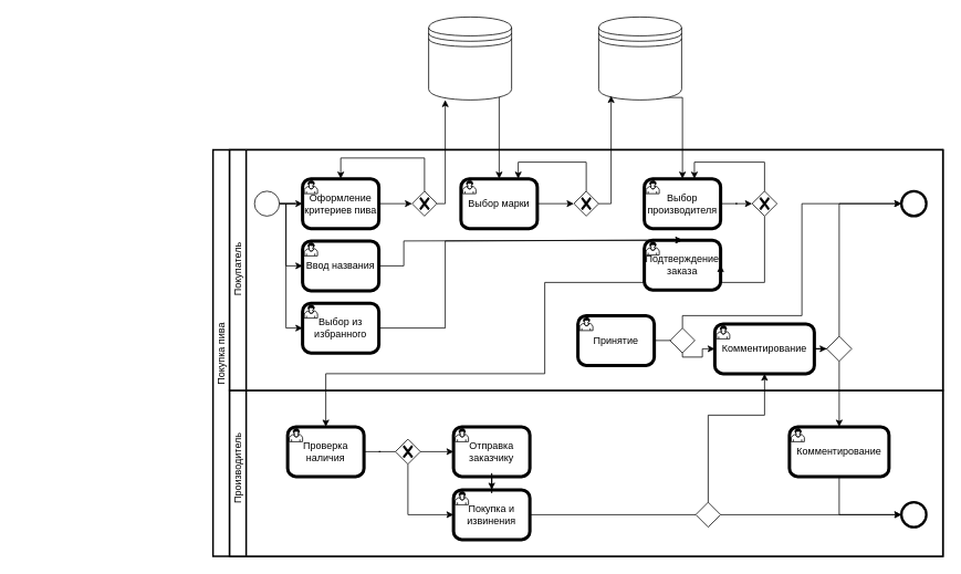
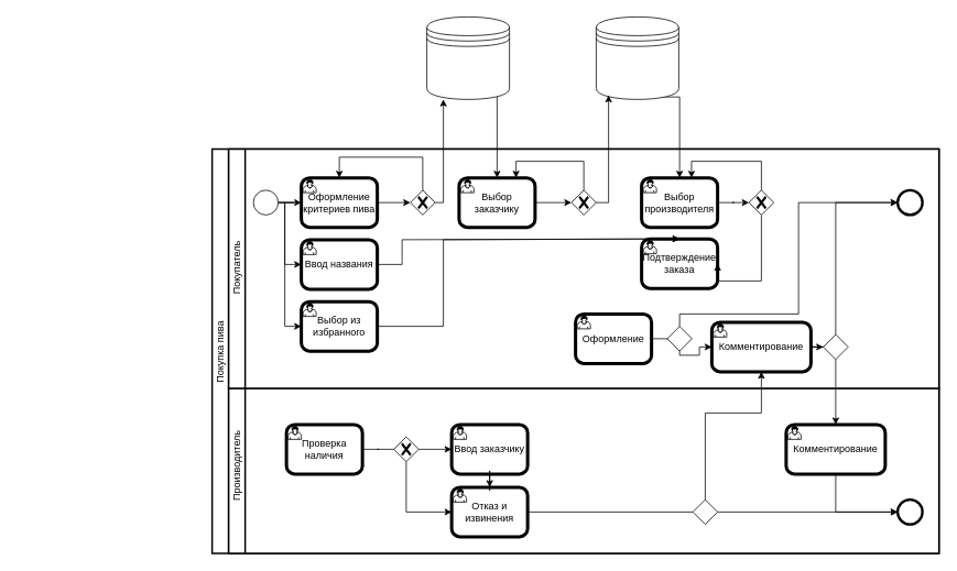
  <mxCell id="0" />
  <mxCell id="1" parent="0" />
  <mxCell id="2" value="" style="swimlane;html=1;startSize=20;fontStyle=0;collapsible=0;horizontal=0;swimlaneLine=1;swimlaneFillColor=#ffffff;strokeWidth=2;whiteSpace=wrap;" vertex="1" parent="1"><mxGeometry x="256" y="180" width="880" height="490" as="geometry" /></mxCell>
  <mxCell id="3" value="Покупка пива" style="text;html=1;strokeColor=none;fillColor=none;align=center;verticalAlign=middle;whiteSpace=wrap;rounded=0;rotation=-90;" vertex="1" parent="2"><mxGeometry x="-235.62" y="235.63" width="491.25" height="20" as="geometry" /></mxCell>
  <mxCell id="4" value="" style="swimlane;html=1;startSize=20;fontStyle=0;collapsible=0;horizontal=0;swimlaneLine=1;swimlaneFillColor=#ffffff;strokeWidth=2;whiteSpace=wrap;" vertex="1" parent="2"><mxGeometry x="20" y="290" width="860" height="200" as="geometry" /></mxCell>
  <mxCell id="5" value="Производитель" style="text;html=1;strokeColor=none;fillColor=none;align=center;verticalAlign=middle;whiteSpace=wrap;rounded=0;rotation=-90;" vertex="1" parent="4"><mxGeometry x="-86" y="84" width="193" height="20" as="geometry" /></mxCell>
  <mxCell id="6" style="edgeStyle=orthogonalEdgeStyle;rounded=0;orthogonalLoop=1;jettySize=auto;html=1;startArrow=none;" edge="1" parent="4" source="10" target="8"><mxGeometry relative="1" as="geometry" /></mxCell>
  <mxCell id="7" value="Проверка наличия" style="points=[[0.25,0,0],[0.5,0,0],[0.75,0,0],[1,0.25,0],[1,0.5,0],[1,0.75,0],[0.75,1,0],[0.5,1,0],[0.25,1,0],[0,0.75,0],[0,0.5,0],[0,0.25,0]];shape=mxgraph.bpmn.task;whiteSpace=wrap;rectStyle=rounded;size=10;html=1;bpmnShapeType=call;taskMarker=user;" vertex="1" parent="4"><mxGeometry x="70" y="44" width="92" height="60" as="geometry" /></mxCell>
- <mxCell id="8" value="Отправка заказчику" style="points=[[0.25,0,0],[0.5,0,0],[0.75,0,0],[1,0.25,0],[1,0.5,0],[1,0.75,0],[0.75,1,0],[0.5,1,0],[0.25,1,0],[0,0.75,0],[0,0.5,0],[0,0.25,0]];shape=mxgraph.bpmn.task;whiteSpace=wrap;rectStyle=rounded;size=10;html=1;bpmnShapeType=call;taskMarker=user;" vertex="1" parent="4"><mxGeometry x="270" y="44" width="92" height="60" as="geometry" /></mxCell>
+ <mxCell id="8" value="Ввод заказчику" style="points=[[0.25,0,0],[0.5,0,0],[0.75,0,0],[1,0.25,0],[1,0.5,0],[1,0.75,0],[0.75,1,0],[0.5,1,0],[0.25,1,0],[0,0.75,0],[0,0.5,0],[0,0.25,0]];shape=mxgraph.bpmn.task;whiteSpace=wrap;rectStyle=rounded;size=10;html=1;bpmnShapeType=call;taskMarker=user;" vertex="1" parent="4"><mxGeometry x="270" y="44" width="92" height="60" as="geometry" /></mxCell>
  <mxCell id="9" style="edgeStyle=orthogonalEdgeStyle;rounded=0;orthogonalLoop=1;jettySize=auto;html=1;entryX=0;entryY=0.5;entryDx=0;entryDy=0;entryPerimeter=0;" edge="1" parent="4" source="10" target="13"><mxGeometry relative="1" as="geometry"><Array as="points"><mxPoint x="215" y="150" /></Array></mxGeometry></mxCell>
  <mxCell id="10" value="" style="points=[[0.25,0.25,0],[0.5,0,0],[0.75,0.25,0],[1,0.5,0],[0.75,0.75,0],[0.5,1,0],[0.25,0.75,0],[0,0.5,0]];shape=mxgraph.bpmn.gateway2;html=1;verticalLabelPosition=bottom;labelBackgroundColor=#ffffff;verticalAlign=top;align=center;perimeter=rhombusPerimeter;outlineConnect=0;outline=none;symbol=none;gwType=exclusive;" vertex="1" parent="4"><mxGeometry x="200" y="59" width="30" height="30" as="geometry" /></mxCell>
  <mxCell id="11" value="" style="edgeStyle=orthogonalEdgeStyle;rounded=0;orthogonalLoop=1;jettySize=auto;html=1;endArrow=none;" edge="1" parent="4" source="7" target="10"><mxGeometry relative="1" as="geometry"><mxPoint x="262.0" y="384" as="sourcePoint" /><mxPoint x="370" y="384" as="targetPoint" /></mxGeometry></mxCell>
  <mxCell id="12" style="edgeStyle=orthogonalEdgeStyle;rounded=0;orthogonalLoop=1;jettySize=auto;html=1;startArrow=none;" edge="1" parent="4" source="18" target="14"><mxGeometry relative="1" as="geometry" /></mxCell>
- <mxCell id="13" value="Покупка и извинения" style="points=[[0.25,0,0],[0.5,0,0],[0.75,0,0],[1,0.25,0],[1,0.5,0],[1,0.75,0],[0.75,1,0],[0.5,1,0],[0.25,1,0],[0,0.75,0],[0,0.5,0],[0,0.25,0]];shape=mxgraph.bpmn.task;whiteSpace=wrap;rectStyle=rounded;size=10;html=1;bpmnShapeType=call;taskMarker=user;" vertex="1" parent="4"><mxGeometry x="270" y="120" width="92" height="60" as="geometry" /></mxCell>
+ <mxCell id="13" value="Отказ и извинения" style="points=[[0.25,0,0],[0.5,0,0],[0.75,0,0],[1,0.25,0],[1,0.5,0],[1,0.75,0],[0.75,1,0],[0.5,1,0],[0.25,1,0],[0,0.75,0],[0,0.5,0],[0,0.25,0]];shape=mxgraph.bpmn.task;whiteSpace=wrap;rectStyle=rounded;size=10;html=1;bpmnShapeType=call;taskMarker=user;" vertex="1" parent="4"><mxGeometry x="270" y="120" width="92" height="60" as="geometry" /></mxCell>
  <mxCell id="14" value="" style="points=[[0.145,0.145,0],[0.5,0,0],[0.855,0.145,0],[1,0.5,0],[0.855,0.855,0],[0.5,1,0],[0.145,0.855,0],[0,0.5,0]];shape=mxgraph.bpmn.event;html=1;verticalLabelPosition=bottom;labelBackgroundColor=#ffffff;verticalAlign=top;align=center;perimeter=ellipsePerimeter;outlineConnect=0;aspect=fixed;outline=end;symbol=terminate2;" vertex="1" parent="4"><mxGeometry x="810" y="135" width="30" height="30" as="geometry" /></mxCell>
  <mxCell id="15" style="edgeStyle=orthogonalEdgeStyle;rounded=0;orthogonalLoop=1;jettySize=auto;html=1;" edge="1" parent="4" source="16" target="14"><mxGeometry relative="1" as="geometry"><Array as="points"><mxPoint x="735" y="150" /></Array></mxGeometry></mxCell>
  <mxCell id="16" value="Комментирование" style="points=[[0.25,0,0],[0.5,0,0],[0.75,0,0],[1,0.25,0],[1,0.5,0],[1,0.75,0],[0.75,1,0],[0.5,1,0],[0.25,1,0],[0,0.75,0],[0,0.5,0],[0,0.25,0]];shape=mxgraph.bpmn.task;whiteSpace=wrap;rectStyle=rounded;size=10;html=1;bpmnShapeType=call;taskMarker=user;" vertex="1" parent="4"><mxGeometry x="675" y="44" width="120" height="60" as="geometry" /></mxCell>
  <mxCell id="17" value="" style="edgeStyle=orthogonalEdgeStyle;rounded=0;orthogonalLoop=1;jettySize=auto;html=1;endArrow=none;" edge="1" parent="4" source="13" target="18"><mxGeometry relative="1" as="geometry"><mxPoint x="462" y="460" as="sourcePoint" /><mxPoint x="860" y="460" as="targetPoint" /></mxGeometry></mxCell>
  <mxCell id="18" value="" style="points=[[0.25,0.25,0],[0.5,0,0],[0.75,0.25,0],[1,0.5,0],[0.75,0.75,0],[0.5,1,0],[0.25,0.75,0],[0,0.5,0]];shape=mxgraph.bpmn.gateway2;html=1;verticalLabelPosition=bottom;labelBackgroundColor=#ffffff;verticalAlign=top;align=center;perimeter=rhombusPerimeter;outlineConnect=0;outline=none;symbol=none;" vertex="1" parent="4"><mxGeometry x="562" y="135" width="30" height="30" as="geometry" /></mxCell>
  <mxCell id="19" value="" style="swimlane;html=1;startSize=20;fontStyle=0;collapsible=0;horizontal=0;swimlaneLine=1;swimlaneFillColor=#ffffff;strokeWidth=2;whiteSpace=wrap;" vertex="1" parent="2"><mxGeometry x="20" width="860" height="290" as="geometry" /></mxCell>
  <mxCell id="20" value="" style="edgeStyle=orthogonalEdgeStyle;rounded=0;orthogonalLoop=1;jettySize=auto;html=1;" edge="1" parent="19" source="23" target="25"><mxGeometry relative="1" as="geometry" /></mxCell>
  <mxCell id="21" style="edgeStyle=orthogonalEdgeStyle;rounded=0;orthogonalLoop=1;jettySize=auto;html=1;entryX=0;entryY=0.5;entryDx=0;entryDy=0;entryPerimeter=0;" edge="1" parent="19" source="23" target="50"><mxGeometry relative="1" as="geometry"><Array as="points"><mxPoint x="68" y="65" /><mxPoint x="68" y="140" /></Array></mxGeometry></mxCell>
  <mxCell id="22" style="edgeStyle=orthogonalEdgeStyle;rounded=0;orthogonalLoop=1;jettySize=auto;html=1;entryX=0;entryY=0.5;entryDx=0;entryDy=0;entryPerimeter=0;" edge="1" parent="19" source="23" target="52"><mxGeometry relative="1" as="geometry"><Array as="points"><mxPoint x="68" y="65" /><mxPoint x="68" y="215" /></Array></mxGeometry></mxCell>
  <mxCell id="23" value="" style="points=[[0.145,0.145,0],[0.5,0,0],[0.855,0.145,0],[1,0.5,0],[0.855,0.855,0],[0.5,1,0],[0.145,0.855,0],[0,0.5,0]];shape=mxgraph.bpmn.event;html=1;verticalLabelPosition=bottom;labelBackgroundColor=#ffffff;verticalAlign=top;align=center;perimeter=ellipsePerimeter;outlineConnect=0;aspect=fixed;outline=standard;symbol=general;" vertex="1" parent="19"><mxGeometry x="30" y="50" width="30" height="30" as="geometry" /></mxCell>
  <mxCell id="24" style="edgeStyle=orthogonalEdgeStyle;rounded=0;orthogonalLoop=1;jettySize=auto;html=1;entryX=0;entryY=0.5;entryDx=0;entryDy=0;entryPerimeter=0;" edge="1" parent="19" source="25" target="32"><mxGeometry relative="1" as="geometry"><Array as="points"><mxPoint x="180" y="65" /><mxPoint x="180" y="65" /></Array></mxGeometry></mxCell>
  <mxCell id="25" value="Оформление критериев пива" style="points=[[0.25,0,0],[0.5,0,0],[0.75,0,0],[1,0.25,0],[1,0.5,0],[1,0.75,0],[0.75,1,0],[0.5,1,0],[0.25,1,0],[0,0.75,0],[0,0.5,0],[0,0.25,0]];shape=mxgraph.bpmn.task;whiteSpace=wrap;rectStyle=rounded;size=10;html=1;bpmnShapeType=call;taskMarker=user;" vertex="1" parent="19"><mxGeometry x="88" y="35" width="92" height="60" as="geometry" /></mxCell>
  <mxCell id="26" style="edgeStyle=orthogonalEdgeStyle;rounded=0;orthogonalLoop=1;jettySize=auto;html=1;" edge="1" parent="19" source="27" target="35"><mxGeometry relative="1" as="geometry" /></mxCell>
- <mxCell id="27" value="Выбор марки" style="points=[[0.25,0,0],[0.5,0,0],[0.75,0,0],[1,0.25,0],[1,0.5,0],[1,0.75,0],[0.75,1,0],[0.5,1,0],[0.25,1,0],[0,0.75,0],[0,0.5,0],[0,0.25,0]];shape=mxgraph.bpmn.task;whiteSpace=wrap;rectStyle=rounded;size=10;html=1;bpmnShapeType=call;taskMarker=user;" vertex="1" parent="19"><mxGeometry x="279" y="35" width="92" height="60" as="geometry" /></mxCell>
+ <mxCell id="27" value="Выбор заказчику" style="points=[[0.25,0,0],[0.5,0,0],[0.75,0,0],[1,0.25,0],[1,0.5,0],[1,0.75,0],[0.75,1,0],[0.5,1,0],[0.25,1,0],[0,0.75,0],[0,0.5,0],[0,0.25,0]];shape=mxgraph.bpmn.task;whiteSpace=wrap;rectStyle=rounded;size=10;html=1;bpmnShapeType=call;taskMarker=user;" vertex="1" parent="19"><mxGeometry x="279" y="35" width="92" height="60" as="geometry" /></mxCell>
  <mxCell id="28" style="edgeStyle=orthogonalEdgeStyle;rounded=0;orthogonalLoop=1;jettySize=auto;html=1;" edge="1" parent="19" source="29" target="38"><mxGeometry relative="1" as="geometry" /></mxCell>
  <mxCell id="29" value="Выбор производителя" style="points=[[0.25,0,0],[0.5,0,0],[0.75,0,0],[1,0.25,0],[1,0.5,0],[1,0.75,0],[0.75,1,0],[0.5,1,0],[0.25,1,0],[0,0.75,0],[0,0.5,0],[0,0.25,0]];shape=mxgraph.bpmn.task;whiteSpace=wrap;rectStyle=rounded;size=10;html=1;bpmnShapeType=call;taskMarker=user;" vertex="1" parent="19"><mxGeometry x="500" y="35" width="92" height="60" as="geometry" /></mxCell>
  <mxCell id="30" value="Подтверждение заказа" style="points=[[0.25,0,0],[0.5,0,0],[0.75,0,0],[1,0.25,0],[1,0.5,0],[1,0.75,0],[0.75,1,0],[0.5,1,0],[0.25,1,0],[0,0.75,0],[0,0.5,0],[0,0.25,0]];shape=mxgraph.bpmn.task;whiteSpace=wrap;rectStyle=rounded;size=10;html=1;bpmnShapeType=call;taskMarker=user;" vertex="1" parent="19"><mxGeometry x="500" y="109" width="92" height="60" as="geometry" /></mxCell>
  <mxCell id="31" style="edgeStyle=orthogonalEdgeStyle;rounded=0;orthogonalLoop=1;jettySize=auto;html=1;" edge="1" parent="19" source="32" target="25"><mxGeometry relative="1" as="geometry"><Array as="points"><mxPoint x="235" y="10" /><mxPoint x="134" y="10" /></Array></mxGeometry></mxCell>
  <mxCell id="32" value="" style="points=[[0.25,0.25,0],[0.5,0,0],[0.75,0.25,0],[1,0.5,0],[0.75,0.75,0],[0.5,1,0],[0.25,0.75,0],[0,0.5,0]];shape=mxgraph.bpmn.gateway2;html=1;verticalLabelPosition=bottom;labelBackgroundColor=#ffffff;verticalAlign=top;align=center;perimeter=rhombusPerimeter;outlineConnect=0;outline=none;symbol=none;gwType=exclusive;" vertex="1" parent="19"><mxGeometry x="220" y="50" width="30" height="30" as="geometry" /></mxCell>
  <mxCell id="33" value="Покупатель" style="text;html=1;strokeColor=none;fillColor=none;align=center;verticalAlign=middle;whiteSpace=wrap;rounded=0;rotation=-90;" vertex="1" parent="19"><mxGeometry x="-133" y="134" width="287" height="20" as="geometry" /></mxCell>
  <mxCell id="34" style="edgeStyle=orthogonalEdgeStyle;rounded=0;orthogonalLoop=1;jettySize=auto;html=1;entryX=0.75;entryY=0;entryDx=0;entryDy=0;entryPerimeter=0;" edge="1" parent="19" source="35" target="27"><mxGeometry relative="1" as="geometry"><Array as="points"><mxPoint x="430" y="15" /><mxPoint x="348" y="15" /></Array></mxGeometry></mxCell>
  <mxCell id="35" value="" style="points=[[0.25,0.25,0],[0.5,0,0],[0.75,0.25,0],[1,0.5,0],[0.75,0.75,0],[0.5,1,0],[0.25,0.75,0],[0,0.5,0]];shape=mxgraph.bpmn.gateway2;html=1;verticalLabelPosition=bottom;labelBackgroundColor=#ffffff;verticalAlign=top;align=center;perimeter=rhombusPerimeter;outlineConnect=0;outline=none;symbol=none;gwType=exclusive;" vertex="1" parent="19"><mxGeometry x="415" y="50" width="30" height="30" as="geometry" /></mxCell>
  <mxCell id="36" style="edgeStyle=orthogonalEdgeStyle;rounded=0;orthogonalLoop=1;jettySize=auto;html=1;entryX=0.657;entryY=0.001;entryDx=0;entryDy=0;entryPerimeter=0;" edge="1" parent="19" source="38" target="29"><mxGeometry relative="1" as="geometry"><Array as="points"><mxPoint x="645" y="15" /><mxPoint x="560" y="15" /></Array></mxGeometry></mxCell>
  <mxCell id="37" style="edgeStyle=orthogonalEdgeStyle;rounded=0;orthogonalLoop=1;jettySize=auto;html=1;entryX=1;entryY=0.5;entryDx=0;entryDy=0;entryPerimeter=0;" edge="1" parent="19" source="38" target="30"><mxGeometry relative="1" as="geometry"><Array as="points"><mxPoint x="645" y="160" /><mxPoint x="592" y="160" /></Array></mxGeometry></mxCell>
  <mxCell id="38" value="" style="points=[[0.25,0.25,0],[0.5,0,0],[0.75,0.25,0],[1,0.5,0],[0.75,0.75,0],[0.5,1,0],[0.25,0.75,0],[0,0.5,0]];shape=mxgraph.bpmn.gateway2;html=1;verticalLabelPosition=bottom;labelBackgroundColor=#ffffff;verticalAlign=top;align=center;perimeter=rhombusPerimeter;outlineConnect=0;outline=none;symbol=none;gwType=exclusive;" vertex="1" parent="19"><mxGeometry x="630" y="50" width="30" height="30" as="geometry" /></mxCell>
  <mxCell id="39" value="" style="points=[[0.145,0.145,0],[0.5,0,0],[0.855,0.145,0],[1,0.5,0],[0.855,0.855,0],[0.5,1,0],[0.145,0.855,0],[0,0.5,0]];shape=mxgraph.bpmn.event;html=1;verticalLabelPosition=bottom;labelBackgroundColor=#ffffff;verticalAlign=top;align=center;perimeter=ellipsePerimeter;outlineConnect=0;aspect=fixed;outline=end;symbol=terminate2;" vertex="1" parent="19"><mxGeometry x="810" y="50" width="30" height="30" as="geometry" /></mxCell>
  <mxCell id="40" style="edgeStyle=orthogonalEdgeStyle;rounded=0;orthogonalLoop=1;jettySize=auto;html=1;entryX=0;entryY=0.5;entryDx=0;entryDy=0;entryPerimeter=0;startArrow=none;" edge="1" parent="19" source="46" target="39"><mxGeometry relative="1" as="geometry"><Array as="points"><mxPoint x="546" y="200" /><mxPoint x="690" y="200" /><mxPoint x="690" y="65" /></Array></mxGeometry></mxCell>
- <mxCell id="41" value="Принятие" style="points=[[0.25,0,0],[0.5,0,0],[0.75,0,0],[1,0.25,0],[1,0.5,0],[1,0.75,0],[0.75,1,0],[0.5,1,0],[0.25,1,0],[0,0.75,0],[0,0.5,0],[0,0.25,0]];shape=mxgraph.bpmn.task;whiteSpace=wrap;rectStyle=rounded;size=10;html=1;bpmnShapeType=call;taskMarker=user;" vertex="1" parent="19"><mxGeometry x="420" y="200" width="92" height="60" as="geometry" /></mxCell>
+ <mxCell id="41" value="Оформление" style="points=[[0.25,0,0],[0.5,0,0],[0.75,0,0],[1,0.25,0],[1,0.5,0],[1,0.75,0],[0.75,1,0],[0.5,1,0],[0.25,1,0],[0,0.75,0],[0,0.5,0],[0,0.25,0]];shape=mxgraph.bpmn.task;whiteSpace=wrap;rectStyle=rounded;size=10;html=1;bpmnShapeType=call;taskMarker=user;" vertex="1" parent="19"><mxGeometry x="420" y="200" width="92" height="60" as="geometry" /></mxCell>
  <mxCell id="42" style="edgeStyle=orthogonalEdgeStyle;rounded=0;orthogonalLoop=1;jettySize=auto;html=1;" edge="1" parent="19" source="43" target="48"><mxGeometry relative="1" as="geometry" /></mxCell>
  <mxCell id="43" value="Комментирование" style="points=[[0.25,0,0],[0.5,0,0],[0.75,0,0],[1,0.25,0],[1,0.5,0],[1,0.75,0],[0.75,1,0],[0.5,1,0],[0.25,1,0],[0,0.75,0],[0,0.5,0],[0,0.25,0]];shape=mxgraph.bpmn.task;whiteSpace=wrap;rectStyle=rounded;size=10;html=1;bpmnShapeType=call;taskMarker=user;" vertex="1" parent="19"><mxGeometry x="585" y="210" width="120" height="60" as="geometry" /></mxCell>
  <mxCell id="44" value="" style="edgeStyle=orthogonalEdgeStyle;rounded=0;orthogonalLoop=1;jettySize=auto;html=1;entryX=0.5;entryY=1;entryDx=0;entryDy=0;entryPerimeter=0;endArrow=none;" edge="1" parent="19" source="41" target="46"><mxGeometry relative="1" as="geometry"><mxPoint x="692" y="250" as="sourcePoint" /><mxPoint x="885" y="100" as="targetPoint" /><Array as="points"><mxPoint x="546" y="230" /></Array></mxGeometry></mxCell>
  <mxCell id="45" style="edgeStyle=orthogonalEdgeStyle;rounded=0;orthogonalLoop=1;jettySize=auto;html=1;entryX=0;entryY=0.5;entryDx=0;entryDy=0;entryPerimeter=0;" edge="1" parent="19" source="46" target="43"><mxGeometry relative="1" as="geometry"><Array as="points"><mxPoint x="546" y="250" /><mxPoint x="570" y="250" /><mxPoint x="570" y="240" /></Array></mxGeometry></mxCell>
  <mxCell id="46" value="" style="points=[[0.25,0.25,0],[0.5,0,0],[0.75,0.25,0],[1,0.5,0],[0.75,0.75,0],[0.5,1,0],[0.25,0.75,0],[0,0.5,0]];shape=mxgraph.bpmn.gateway2;html=1;verticalLabelPosition=bottom;labelBackgroundColor=#ffffff;verticalAlign=top;align=center;perimeter=rhombusPerimeter;outlineConnect=0;outline=none;symbol=none;" vertex="1" parent="19"><mxGeometry x="531" y="215" width="30" height="30" as="geometry" /></mxCell>
  <mxCell id="47" style="edgeStyle=orthogonalEdgeStyle;rounded=0;orthogonalLoop=1;jettySize=auto;html=1;" edge="1" parent="19" source="48" target="39"><mxGeometry relative="1" as="geometry"><Array as="points"><mxPoint x="735" y="65" /></Array></mxGeometry></mxCell>
  <mxCell id="48" value="" style="points=[[0.25,0.25,0],[0.5,0,0],[0.75,0.25,0],[1,0.5,0],[0.75,0.75,0],[0.5,1,0],[0.25,0.75,0],[0,0.5,0]];shape=mxgraph.bpmn.gateway2;html=1;verticalLabelPosition=bottom;labelBackgroundColor=#ffffff;verticalAlign=top;align=center;perimeter=rhombusPerimeter;outlineConnect=0;outline=none;symbol=none;" vertex="1" parent="19"><mxGeometry x="720" y="225" width="30" height="30" as="geometry" /></mxCell>
  <mxCell id="49" style="edgeStyle=orthogonalEdgeStyle;rounded=0;orthogonalLoop=1;jettySize=auto;html=1;entryX=0.5;entryY=0;entryDx=0;entryDy=0;entryPerimeter=0;" edge="1" parent="19" source="50" target="30"><mxGeometry relative="1" as="geometry"><Array as="points"><mxPoint x="210" y="140" /><mxPoint x="210" y="110" /><mxPoint x="546" y="110" /></Array></mxGeometry></mxCell>
  <mxCell id="50" value="Ввод названия" style="points=[[0.25,0,0],[0.5,0,0],[0.75,0,0],[1,0.25,0],[1,0.5,0],[1,0.75,0],[0.75,1,0],[0.5,1,0],[0.25,1,0],[0,0.75,0],[0,0.5,0],[0,0.25,0]];shape=mxgraph.bpmn.task;whiteSpace=wrap;rectStyle=rounded;size=10;html=1;bpmnShapeType=call;taskMarker=user;" vertex="1" parent="19"><mxGeometry x="88" y="110" width="92" height="60" as="geometry" /></mxCell>
  <mxCell id="51" style="edgeStyle=orthogonalEdgeStyle;rounded=0;orthogonalLoop=1;jettySize=auto;html=1;entryX=0.5;entryY=0;entryDx=0;entryDy=0;entryPerimeter=0;" edge="1" parent="19" source="52" target="30"><mxGeometry relative="1" as="geometry"><Array as="points"><mxPoint x="260" y="215" /><mxPoint x="260" y="110" /><mxPoint x="546" y="110" /></Array></mxGeometry></mxCell>
  <mxCell id="52" value="Выбор из избранного" style="points=[[0.25,0,0],[0.5,0,0],[0.75,0,0],[1,0.25,0],[1,0.5,0],[1,0.75,0],[0.75,1,0],[0.5,1,0],[0.25,1,0],[0,0.75,0],[0,0.5,0],[0,0.25,0]];shape=mxgraph.bpmn.task;whiteSpace=wrap;rectStyle=rounded;size=10;html=1;bpmnShapeType=call;taskMarker=user;" vertex="1" parent="19"><mxGeometry x="88" y="185" width="92" height="60" as="geometry" /></mxCell>
- <mxCell id="53" style="edgeStyle=orthogonalEdgeStyle;rounded=0;orthogonalLoop=1;jettySize=auto;html=1;" edge="1" parent="2" source="30" target="7"><mxGeometry relative="1" as="geometry"><Array as="points"><mxPoint x="400" y="160" /><mxPoint x="400" y="270" /><mxPoint x="136" y="270" /></Array></mxGeometry></mxCell>
  <mxCell id="54" style="edgeStyle=orthogonalEdgeStyle;rounded=0;orthogonalLoop=1;jettySize=auto;html=1;" edge="1" parent="2" source="8" target="13"><mxGeometry relative="1" as="geometry" /></mxCell>
  <mxCell id="55" style="edgeStyle=orthogonalEdgeStyle;rounded=0;orthogonalLoop=1;jettySize=auto;html=1;" edge="1" parent="2" source="18" target="43"><mxGeometry relative="1" as="geometry"><Array as="points"><mxPoint x="597" y="320" /><mxPoint x="665" y="320" /></Array></mxGeometry></mxCell>
  <mxCell id="56" style="edgeStyle=orthogonalEdgeStyle;rounded=0;orthogonalLoop=1;jettySize=auto;html=1;" edge="1" parent="2" source="48" target="16"><mxGeometry relative="1" as="geometry" /></mxCell>
  <mxCell id="57" style="edgeStyle=orthogonalEdgeStyle;rounded=0;orthogonalLoop=1;jettySize=auto;html=1;exitX=0.85;exitY=0.95;exitDx=0;exitDy=0;exitPerimeter=0;entryX=0.5;entryY=0;entryDx=0;entryDy=0;entryPerimeter=0;" edge="1" parent="1" source="58" target="27"><mxGeometry relative="1" as="geometry" /></mxCell>
  <mxCell id="58" value="" style="shape=datastore;whiteSpace=wrap;html=1;labelPosition=center;verticalLabelPosition=bottom;align=center;verticalAlign=top;" vertex="1" parent="1"><mxGeometry x="516" y="20" width="100" height="100" as="geometry" /></mxCell>
  <mxCell id="59" style="edgeStyle=orthogonalEdgeStyle;rounded=0;orthogonalLoop=1;jettySize=auto;html=1;" edge="1" parent="1" source="32" target="58"><mxGeometry relative="1" as="geometry"><Array as="points"><mxPoint x="536" y="245" /></Array></mxGeometry></mxCell>
  <mxCell id="60" style="edgeStyle=orthogonalEdgeStyle;rounded=0;orthogonalLoop=1;jettySize=auto;html=1;exitX=0.85;exitY=0.95;exitDx=0;exitDy=0;exitPerimeter=0;" edge="1" parent="1" source="61" target="29"><mxGeometry relative="1" as="geometry"><Array as="points"><mxPoint x="796" y="115" /><mxPoint x="796" y="117" /><mxPoint x="822" y="117" /></Array></mxGeometry></mxCell>
  <mxCell id="61" value="" style="shape=datastore;whiteSpace=wrap;html=1;labelPosition=center;verticalLabelPosition=bottom;align=center;verticalAlign=top;" vertex="1" parent="1"><mxGeometry x="721" y="20" width="100" height="100" as="geometry" /></mxCell>
  <mxCell id="62" style="edgeStyle=orthogonalEdgeStyle;rounded=0;orthogonalLoop=1;jettySize=auto;html=1;entryX=0.15;entryY=0.95;entryDx=0;entryDy=0;entryPerimeter=0;" edge="1" parent="1" source="35" target="61"><mxGeometry relative="1" as="geometry"><Array as="points"><mxPoint x="736" y="245" /></Array></mxGeometry></mxCell>
